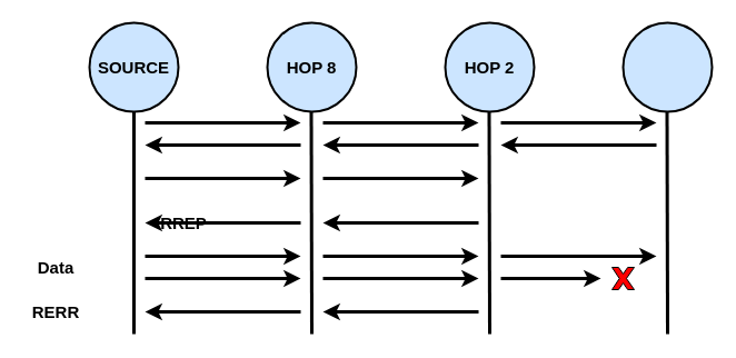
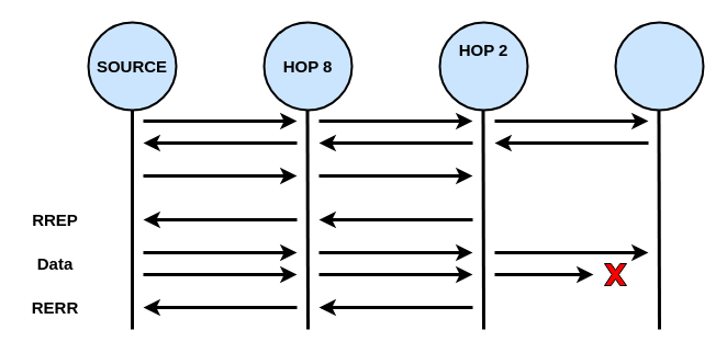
  <mxCell id="0" />
  <mxCell id="1" parent="0" />
  <mxCell id="2" value="" style="ellipse;whiteSpace=wrap;html=1;aspect=fixed;strokeWidth=2;fillColor=#CCE5FF;" parent="1" vertex="1"><mxGeometry x="80" y="20" width="80" height="80" as="geometry" /></mxCell>
  <mxCell id="3" value="" style="ellipse;whiteSpace=wrap;html=1;aspect=fixed;strokeWidth=2;fillColor=#CCE5FF;" parent="1" vertex="1"><mxGeometry x="560" y="20" width="80" height="80" as="geometry" /></mxCell>
  <mxCell id="4" value="" style="ellipse;whiteSpace=wrap;html=1;aspect=fixed;strokeWidth=2;fillColor=#CCE5FF;" parent="1" vertex="1"><mxGeometry x="400" y="20" width="80" height="80" as="geometry" /></mxCell>
  <mxCell id="5" value="" style="ellipse;whiteSpace=wrap;html=1;aspect=fixed;strokeWidth=2;fillColor=#CCE5FF;" parent="1" vertex="1"><mxGeometry x="240" y="20" width="80" height="80" as="geometry" /></mxCell>
  <mxCell id="6" value="" style="endArrow=none;html=1;rounded=0;entryX=0.5;entryY=1;entryDx=0;entryDy=0;strokeWidth=3;" parent="1" target="2" edge="1"><mxGeometry width="50" height="50" relative="1" as="geometry"><mxPoint x="120" y="300" as="sourcePoint" /><mxPoint x="280" y="190" as="targetPoint" /></mxGeometry></mxCell>
  <mxCell id="7" value="" style="endArrow=none;html=1;rounded=0;entryX=0.5;entryY=1;entryDx=0;entryDy=0;strokeWidth=3;" parent="1" edge="1"><mxGeometry width="50" height="50" relative="1" as="geometry"><mxPoint x="600" y="300" as="sourcePoint" /><mxPoint x="599.5" y="100" as="targetPoint" /></mxGeometry></mxCell>
  <mxCell id="8" value="" style="endArrow=none;html=1;rounded=0;entryX=0.5;entryY=1;entryDx=0;entryDy=0;strokeWidth=3;" parent="1" edge="1"><mxGeometry width="50" height="50" relative="1" as="geometry"><mxPoint x="440" y="300" as="sourcePoint" /><mxPoint x="439.5" y="100" as="targetPoint" /></mxGeometry></mxCell>
  <mxCell id="9" value="" style="endArrow=none;html=1;rounded=0;entryX=0.5;entryY=1;entryDx=0;entryDy=0;strokeWidth=3;" parent="1" edge="1"><mxGeometry width="50" height="50" relative="1" as="geometry"><mxPoint x="280" y="300" as="sourcePoint" /><mxPoint x="279.5" y="100" as="targetPoint" /></mxGeometry></mxCell>
  <mxCell id="10" value="" style="endArrow=classic;html=1;rounded=0;strokeWidth=3;" parent="1" edge="1"><mxGeometry width="50" height="50" relative="1" as="geometry"><mxPoint x="130" y="110" as="sourcePoint" /><mxPoint x="270" y="110" as="targetPoint" /></mxGeometry></mxCell>
  <mxCell id="11" value="" style="endArrow=classic;html=1;rounded=0;strokeWidth=3;" parent="1" edge="1"><mxGeometry width="50" height="50" relative="1" as="geometry"><mxPoint x="430" y="130" as="sourcePoint" /><mxPoint x="290" y="130" as="targetPoint" /></mxGeometry></mxCell>
  <mxCell id="12" value="" style="endArrow=classic;html=1;rounded=0;strokeWidth=3;" parent="1" edge="1"><mxGeometry width="50" height="50" relative="1" as="geometry"><mxPoint x="450" y="110" as="sourcePoint" /><mxPoint x="590" y="110" as="targetPoint" /></mxGeometry></mxCell>
  <mxCell id="13" value="" style="endArrow=classic;html=1;rounded=0;strokeWidth=3;" parent="1" edge="1"><mxGeometry width="50" height="50" relative="1" as="geometry"><mxPoint x="130" y="160" as="sourcePoint" /><mxPoint x="270" y="160" as="targetPoint" /></mxGeometry></mxCell>
  <mxCell id="14" value="" style="endArrow=classic;html=1;rounded=0;strokeWidth=3;" parent="1" edge="1"><mxGeometry width="50" height="50" relative="1" as="geometry"><mxPoint x="290" y="110" as="sourcePoint" /><mxPoint x="430" y="110" as="targetPoint" /></mxGeometry></mxCell>
  <mxCell id="15" value="" style="endArrow=classic;html=1;rounded=0;strokeWidth=3;" parent="1" edge="1"><mxGeometry width="50" height="50" relative="1" as="geometry"><mxPoint x="270" y="130" as="sourcePoint" /><mxPoint x="130" y="130" as="targetPoint" /></mxGeometry></mxCell>
  <mxCell id="16" value="" style="endArrow=classic;html=1;rounded=0;strokeWidth=3;" parent="1" edge="1"><mxGeometry width="50" height="50" relative="1" as="geometry"><mxPoint x="590" y="130" as="sourcePoint" /><mxPoint x="450" y="130" as="targetPoint" /></mxGeometry></mxCell>
  <mxCell id="17" value="" style="endArrow=classic;html=1;rounded=0;strokeWidth=3;" parent="1" edge="1"><mxGeometry width="50" height="50" relative="1" as="geometry"><mxPoint x="290" y="160" as="sourcePoint" /><mxPoint x="430" y="160" as="targetPoint" /></mxGeometry></mxCell>
  <mxCell id="18" value="" style="endArrow=classic;html=1;rounded=0;strokeWidth=3;" parent="1" edge="1"><mxGeometry width="50" height="50" relative="1" as="geometry"><mxPoint x="270" y="200" as="sourcePoint" /><mxPoint x="130" y="200" as="targetPoint" /></mxGeometry></mxCell>
  <mxCell id="19" value="" style="endArrow=classic;html=1;rounded=0;strokeWidth=3;" parent="1" edge="1"><mxGeometry width="50" height="50" relative="1" as="geometry"><mxPoint x="430" y="200" as="sourcePoint" /><mxPoint x="290" y="200" as="targetPoint" /></mxGeometry></mxCell>
  <mxCell id="20" value="" style="endArrow=classic;html=1;rounded=0;strokeWidth=3;" parent="1" edge="1"><mxGeometry width="50" height="50" relative="1" as="geometry"><mxPoint x="130" y="230" as="sourcePoint" /><mxPoint x="270" y="230" as="targetPoint" /></mxGeometry></mxCell>
  <mxCell id="21" value="" style="endArrow=classic;html=1;rounded=0;strokeWidth=3;" parent="1" edge="1"><mxGeometry width="50" height="50" relative="1" as="geometry"><mxPoint x="130" y="250" as="sourcePoint" /><mxPoint x="270" y="250" as="targetPoint" /></mxGeometry></mxCell>
  <mxCell id="22" value="" style="endArrow=classic;html=1;rounded=0;strokeWidth=3;" parent="1" edge="1"><mxGeometry width="50" height="50" relative="1" as="geometry"><mxPoint x="290" y="230" as="sourcePoint" /><mxPoint x="430" y="230" as="targetPoint" /></mxGeometry></mxCell>
  <mxCell id="23" value="" style="endArrow=classic;html=1;rounded=0;strokeWidth=3;" parent="1" edge="1"><mxGeometry width="50" height="50" relative="1" as="geometry"><mxPoint x="290" y="250" as="sourcePoint" /><mxPoint x="430" y="250" as="targetPoint" /></mxGeometry></mxCell>
  <mxCell id="24" value="" style="endArrow=classic;html=1;rounded=0;strokeWidth=3;" parent="1" edge="1"><mxGeometry width="50" height="50" relative="1" as="geometry"><mxPoint x="450" y="230" as="sourcePoint" /><mxPoint x="590" y="230" as="targetPoint" /></mxGeometry></mxCell>
  <mxCell id="25" value="" style="endArrow=classic;html=1;rounded=0;strokeWidth=3;" parent="1" edge="1"><mxGeometry width="50" height="50" relative="1" as="geometry"><mxPoint x="450" y="250" as="sourcePoint" /><mxPoint x="540" y="250" as="targetPoint" /></mxGeometry></mxCell>
  <mxCell id="26" value="" style="endArrow=classic;html=1;rounded=0;strokeWidth=3;" parent="1" edge="1"><mxGeometry width="50" height="50" relative="1" as="geometry"><mxPoint x="270" y="280" as="sourcePoint" /><mxPoint x="130" y="280" as="targetPoint" /></mxGeometry></mxCell>
  <mxCell id="27" value="" style="endArrow=classic;html=1;rounded=0;strokeWidth=3;" parent="1" edge="1"><mxGeometry width="50" height="50" relative="1" as="geometry"><mxPoint x="430" y="280" as="sourcePoint" /><mxPoint x="290" y="280" as="targetPoint" /></mxGeometry></mxCell>
  <mxCell id="28" value="&lt;b&gt;SOURCE&lt;/b&gt;" style="text;html=1;align=center;verticalAlign=middle;whiteSpace=wrap;rounded=0;fontSize=15;" parent="1" vertex="1"><mxGeometry x="90" y="45" width="60" height="30" as="geometry" /></mxCell>
  <mxCell id="29" value="HOP 8" style="text;html=1;align=center;verticalAlign=middle;whiteSpace=wrap;rounded=0;fontStyle=1;fontSize=15;" parent="1" vertex="1"><mxGeometry x="250" y="45" width="60" height="30" as="geometry" /></mxCell>
- <mxCell id="30" value="HOP 2" style="text;html=1;align=center;verticalAlign=middle;whiteSpace=wrap;rounded=0;fontStyle=1;fontSize=15;" parent="1" vertex="1"><mxGeometry x="410" y="45" width="60" height="30" as="geometry" /></mxCell>
- <mxCell id="31" value="&lt;b&gt;&lt;font style=&quot;font-size: 15px;&quot;&gt;RREP&lt;/font&gt;&lt;/b&gt;" style="text;html=1;align=center;verticalAlign=middle;whiteSpace=wrap;rounded=0;" parent="1" vertex="1"><mxGeometry x="135" y="180" width="60" height="40" as="geometry" /></mxCell>
+ <mxCell id="30" value="HOP 2" style="text;html=1;align=center;verticalAlign=middle;whiteSpace=wrap;rounded=0;fontStyle=1;fontSize=15;" parent="1" vertex="1"><mxGeometry x="410" y="30" width="60" height="30" as="geometry" /></mxCell>
+ <mxCell id="31" value="&lt;b&gt;&lt;font style=&quot;font-size: 15px;&quot;&gt;RREP&lt;/font&gt;&lt;/b&gt;" style="text;html=1;align=center;verticalAlign=middle;whiteSpace=wrap;rounded=0;" parent="1" vertex="1"><mxGeometry x="20" y="180" width="60" height="40" as="geometry" /></mxCell>
  <mxCell id="32" value="&lt;b&gt;&lt;font style=&quot;font-size: 15px;&quot;&gt;Data&lt;/font&gt;&lt;/b&gt;" style="text;html=1;align=center;verticalAlign=middle;whiteSpace=wrap;rounded=0;" parent="1" vertex="1"><mxGeometry x="20" y="220" width="60" height="40" as="geometry" /></mxCell>
  <mxCell id="33" value="&lt;b&gt;&lt;font style=&quot;font-size: 15px;&quot;&gt;RERR&lt;/font&gt;&lt;/b&gt;" style="text;html=1;align=center;verticalAlign=middle;whiteSpace=wrap;rounded=0;" parent="1" vertex="1"><mxGeometry x="20" y="260" width="60" height="40" as="geometry" /></mxCell>
  <mxCell id="34" value="" style="verticalLabelPosition=bottom;verticalAlign=top;html=1;shape=mxgraph.basic.x;labelBackgroundColor=#FF0000;fillColor=#FF0000;strokeColor=default;" parent="1" vertex="1"><mxGeometry x="550" y="240" width="20" height="20" as="geometry" /></mxCell>
